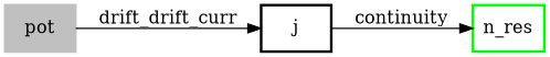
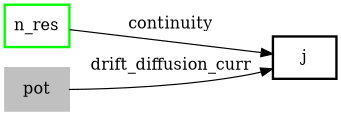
  digraph {
    rankdir=LR
    node [penwidth=2.0 shape=box]
    n1 [color=green label="n_res\n"]
    n2 [color=black label="j\n"]
    n3 [color=gray label="pot\n" style=filled]
-   n2 -> n1 [label=continuity]
-   n3 -> n2 [label=drift_drift_curr]
+   n1 -> n2 [label=continuity]
+   n3 -> n2 [label=drift_diffusion_curr]
  }
